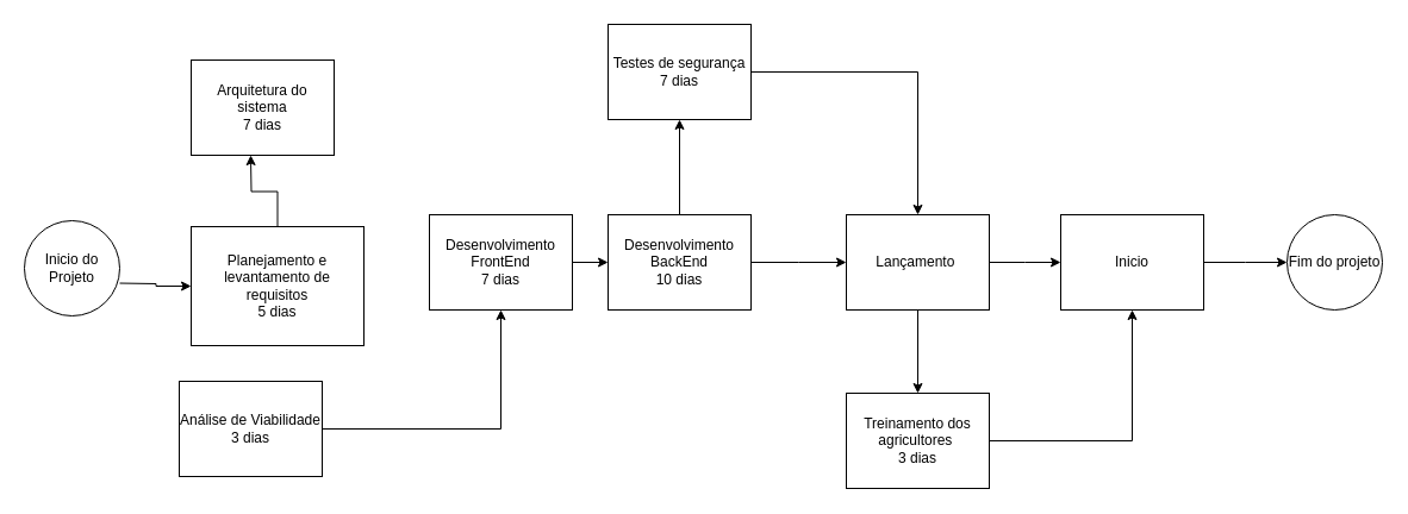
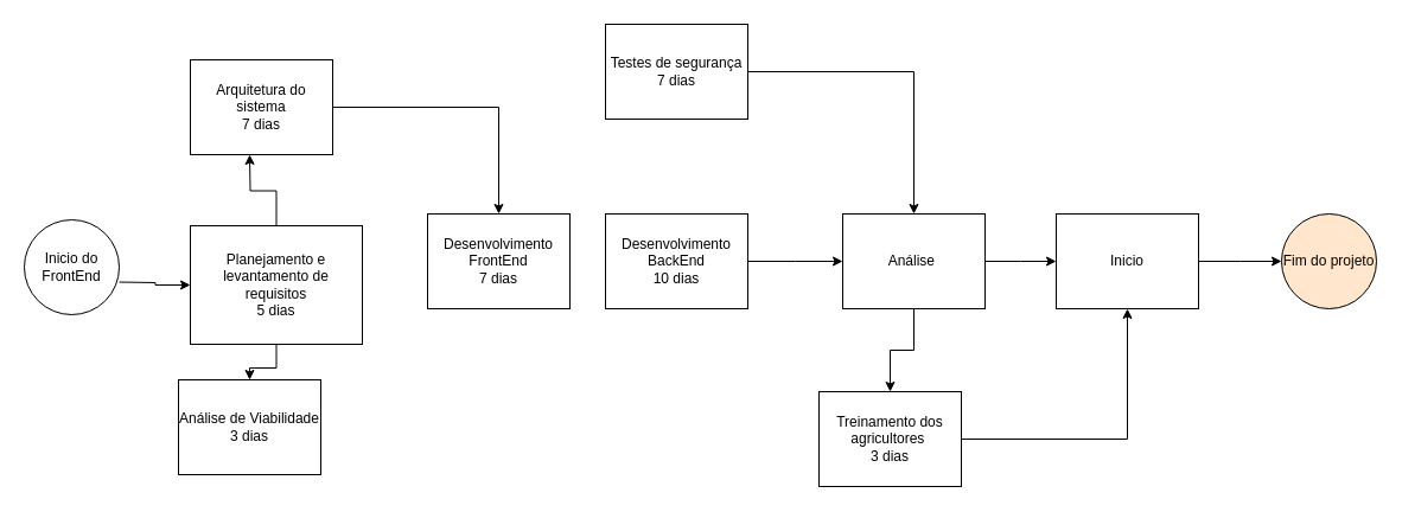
  <mxCell id="0" />
  <mxCell id="1" parent="0" />
  <mxCell id="2" style="edgeStyle=orthogonalEdgeStyle;rounded=0;orthogonalLoop=1;jettySize=auto;html=1;" edge="1" parent="1" source="3"><mxGeometry relative="1" as="geometry"><mxPoint x="210" y="130" as="targetPoint" /></mxGeometry></mxCell>
  <mxCell id="3" value="Planejamento e levantamento de requisitos&lt;div&gt;5 dias&lt;/div&gt;" style="shape=ext;rounded=1;html=1;whiteSpace=wrap;arcSize=0;" parent="1" vertex="1"><mxGeometry x="160" y="190" width="145" height="100" as="geometry" /></mxCell>
- <mxCell id="4" style="edgeStyle=orthogonalEdgeStyle;rounded=0;orthogonalLoop=1;jettySize=auto;html=1;entryX=0.5;entryY=1;entryDx=0;entryDy=0;" edge="1" parent="1" source="5" target="15"><mxGeometry relative="1" as="geometry" /></mxCell>
  <mxCell id="5" value="Análise de Viabilidade&lt;div&gt;3 dias&lt;/div&gt;" style="shape=ext;rounded=1;html=1;whiteSpace=wrap;arcSize=0;" parent="1" vertex="1"><mxGeometry x="150" y="320" width="120" height="80" as="geometry" /></mxCell>
  <mxCell id="6" style="edgeStyle=orthogonalEdgeStyle;rounded=0;html=1;jettySize=auto;orthogonalLoop=1;" parent="1" target="3" edge="1"><mxGeometry relative="1" as="geometry"><mxPoint x="100" y="237.526" as="sourcePoint" /></mxGeometry></mxCell>
+ <mxCell id="7" style="edgeStyle=orthogonalEdgeStyle;rounded=0;html=1;jettySize=auto;orthogonalLoop=1;exitX=0.5;exitY=1;exitDx=0;exitDy=0;" parent="1" source="3" target="5" edge="1"><mxGeometry relative="1" as="geometry" /></mxCell>
+ <mxCell id="8" style="edgeStyle=orthogonalEdgeStyle;rounded=0;orthogonalLoop=1;jettySize=auto;html=1;entryX=0.5;entryY=0;entryDx=0;entryDy=0;" edge="1" parent="1" source="9" target="15"><mxGeometry relative="1" as="geometry"><mxPoint x="390" y="170" as="targetPoint" /></mxGeometry></mxCell>
  <mxCell id="9" value="Arquitetura do sistema&lt;div&gt;7 dias&lt;/div&gt;" style="shape=ext;rounded=1;html=1;whiteSpace=wrap;arcSize=0;" vertex="1" parent="1"><mxGeometry x="160" y="50" width="120" height="80" as="geometry" /></mxCell>
  <mxCell id="10" style="edgeStyle=orthogonalEdgeStyle;rounded=0;orthogonalLoop=1;jettySize=auto;html=1;" edge="1" parent="1" source="13"><mxGeometry relative="1" as="geometry"><mxPoint x="710" y="220" as="targetPoint" /></mxGeometry></mxCell>
- <mxCell id="11" value="" style="edgeStyle=orthogonalEdgeStyle;rounded=0;orthogonalLoop=1;jettySize=auto;html=1;" edge="1" parent="1" source="13" target="22"><mxGeometry relative="1" as="geometry" /></mxCell>
  <mxCell id="12" value="" style="edgeStyle=orthogonalEdgeStyle;rounded=0;orthogonalLoop=1;jettySize=auto;html=1;exitX=0.5;exitY=1;exitDx=0;exitDy=0;" edge="1" parent="1" source="17" target="24"><mxGeometry relative="1" as="geometry" /></mxCell>
  <mxCell id="13" value="Desenvolvimento BackEnd&lt;div&gt;10 dias&lt;/div&gt;" style="shape=ext;rounded=1;html=1;whiteSpace=wrap;arcSize=0;" vertex="1" parent="1"><mxGeometry x="510" y="180" width="120" height="80" as="geometry" /></mxCell>
- <mxCell id="14" style="edgeStyle=orthogonalEdgeStyle;rounded=0;orthogonalLoop=1;jettySize=auto;html=1;" edge="1" parent="1" source="15" target="13"><mxGeometry relative="1" as="geometry" /></mxCell>
  <mxCell id="15" value="Desenvolvimento FrontEnd&lt;div&gt;7 dias&lt;/div&gt;" style="shape=ext;rounded=1;html=1;whiteSpace=wrap;arcSize=0;" vertex="1" parent="1"><mxGeometry x="360" y="180" width="120" height="80" as="geometry" /></mxCell>
  <mxCell id="16" style="edgeStyle=orthogonalEdgeStyle;rounded=0;orthogonalLoop=1;jettySize=auto;html=1;" edge="1" parent="1" source="17"><mxGeometry relative="1" as="geometry"><mxPoint x="890" y="220" as="targetPoint" /></mxGeometry></mxCell>
- <mxCell id="17" value="Lançamento&amp;nbsp;" style="shape=ext;rounded=1;html=1;whiteSpace=wrap;arcSize=0;" vertex="1" parent="1"><mxGeometry x="710" y="180" width="120" height="80" as="geometry" /></mxCell>
+ <mxCell id="17" value="Análise&amp;nbsp;" style="shape=ext;rounded=1;html=1;whiteSpace=wrap;arcSize=0;" vertex="1" parent="1"><mxGeometry x="710" y="180" width="120" height="80" as="geometry" /></mxCell>
  <mxCell id="18" style="edgeStyle=orthogonalEdgeStyle;rounded=0;orthogonalLoop=1;jettySize=auto;html=1;" edge="1" parent="1" source="19"><mxGeometry relative="1" as="geometry"><mxPoint x="1080" y="220" as="targetPoint" /></mxGeometry></mxCell>
  <mxCell id="19" value="Inicio" style="shape=ext;rounded=1;html=1;whiteSpace=wrap;arcSize=0;" vertex="1" parent="1"><mxGeometry x="890" y="180" width="120" height="80" as="geometry" /></mxCell>
- <mxCell id="20" value="Inicio do Projeto" style="ellipse;whiteSpace=wrap;html=1;aspect=fixed;" vertex="1" parent="1"><mxGeometry x="20" y="185" width="80" height="80" as="geometry" /></mxCell>
+ <mxCell id="20" value="Inicio do FrontEnd" style="ellipse;whiteSpace=wrap;html=1;aspect=fixed;" vertex="1" parent="1"><mxGeometry x="20" y="185" width="80" height="80" as="geometry" /></mxCell>
  <mxCell id="21" style="edgeStyle=orthogonalEdgeStyle;rounded=0;orthogonalLoop=1;jettySize=auto;html=1;entryX=0.5;entryY=0;entryDx=0;entryDy=0;" edge="1" parent="1" source="22" target="17"><mxGeometry relative="1" as="geometry" /></mxCell>
  <mxCell id="22" value="Testes de segurança&lt;div&gt;7 dias&lt;/div&gt;" style="shape=ext;rounded=1;html=1;whiteSpace=wrap;arcSize=0;" vertex="1" parent="1"><mxGeometry x="510" y="20" width="120" height="80" as="geometry" /></mxCell>
  <mxCell id="23" style="edgeStyle=orthogonalEdgeStyle;rounded=0;orthogonalLoop=1;jettySize=auto;html=1;entryX=0.5;entryY=1;entryDx=0;entryDy=0;" edge="1" parent="1" source="24" target="19"><mxGeometry relative="1" as="geometry" /></mxCell>
- <mxCell id="24" value="&lt;div&gt;Treinamento dos agricultores&amp;nbsp;&lt;/div&gt;&lt;div&gt;3 dias&lt;/div&gt;" style="shape=ext;rounded=1;html=1;whiteSpace=wrap;arcSize=0;" vertex="1" parent="1"><mxGeometry x="710" y="330" width="120" height="80" as="geometry" /></mxCell>
- <mxCell id="25" value="Fim do projeto" style="ellipse;whiteSpace=wrap;html=1;aspect=fixed;" vertex="1" parent="1"><mxGeometry x="1080" y="180" width="80" height="80" as="geometry" /></mxCell>
+ <mxCell id="24" value="&lt;div&gt;Treinamento dos agricultores&amp;nbsp;&lt;/div&gt;&lt;div&gt;3 dias&lt;/div&gt;" style="shape=ext;rounded=1;html=1;whiteSpace=wrap;arcSize=0;" vertex="1" parent="1"><mxGeometry x="690" y="330" width="120" height="80" as="geometry" /></mxCell>
+ <mxCell id="25" value="Fim do projeto" style="ellipse;whiteSpace=wrap;html=1;aspect=fixed;fillColor=#ffe6cc;" vertex="1" parent="1"><mxGeometry x="1080" y="180" width="80" height="80" as="geometry" /></mxCell>
